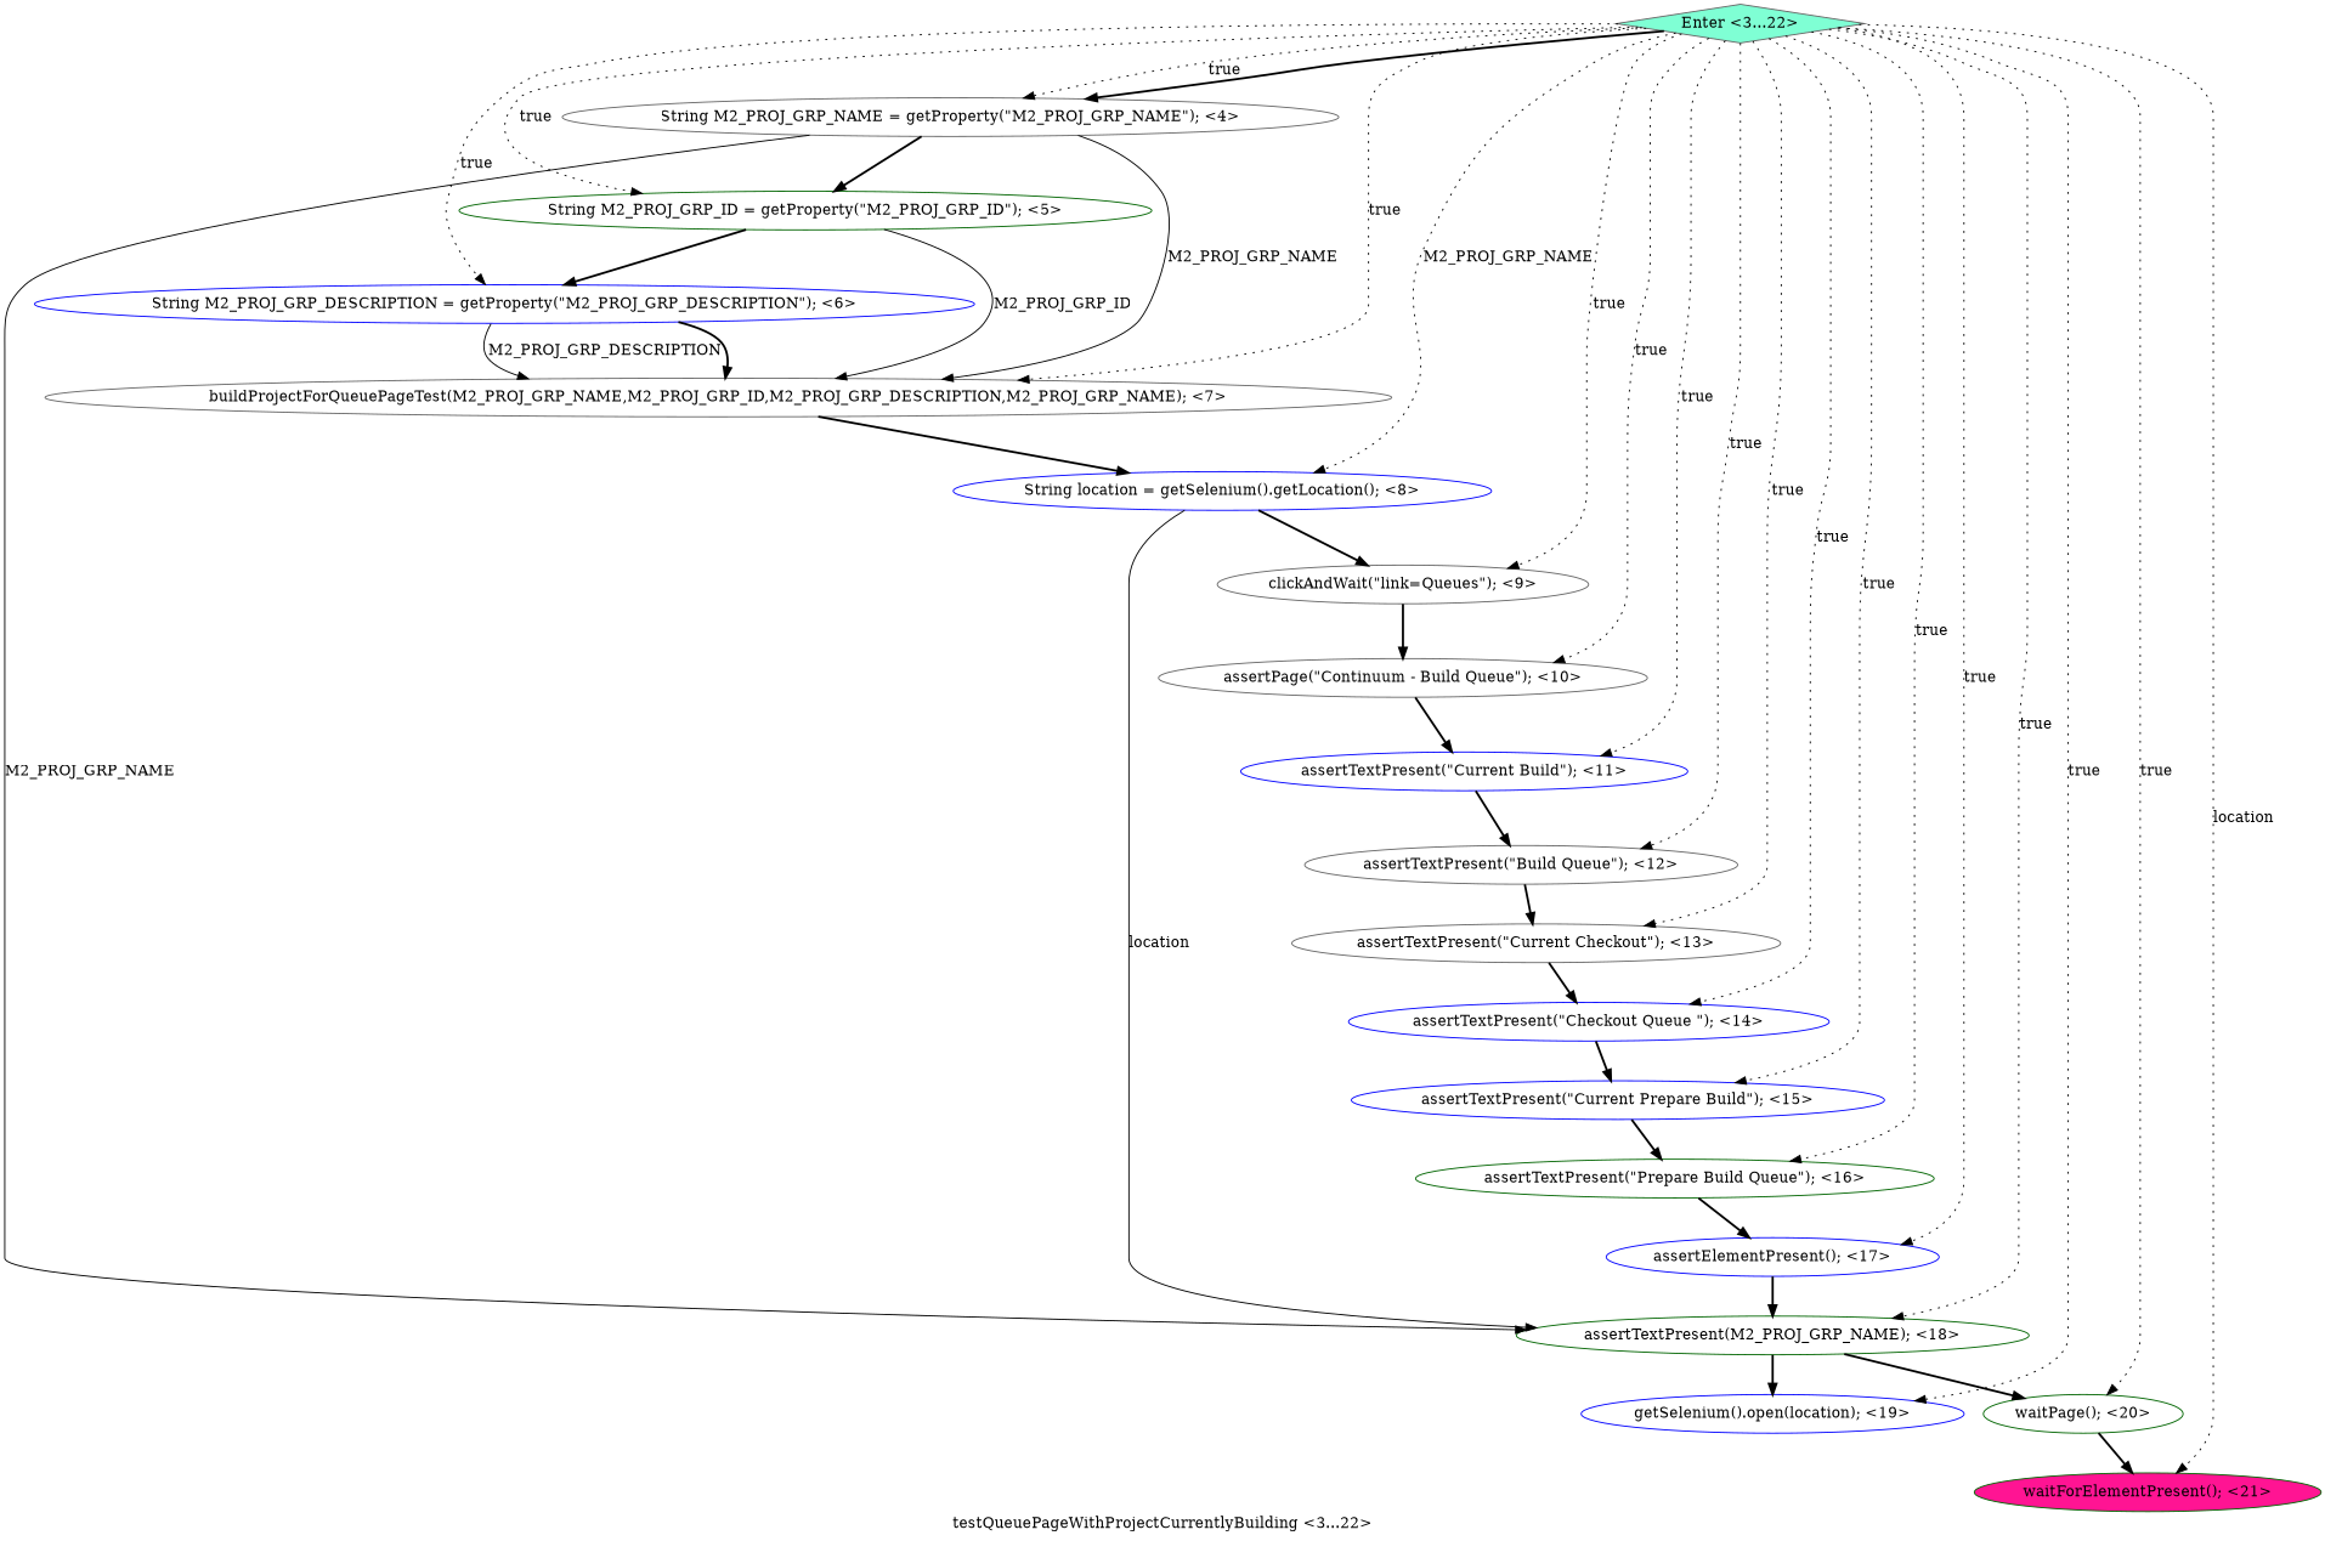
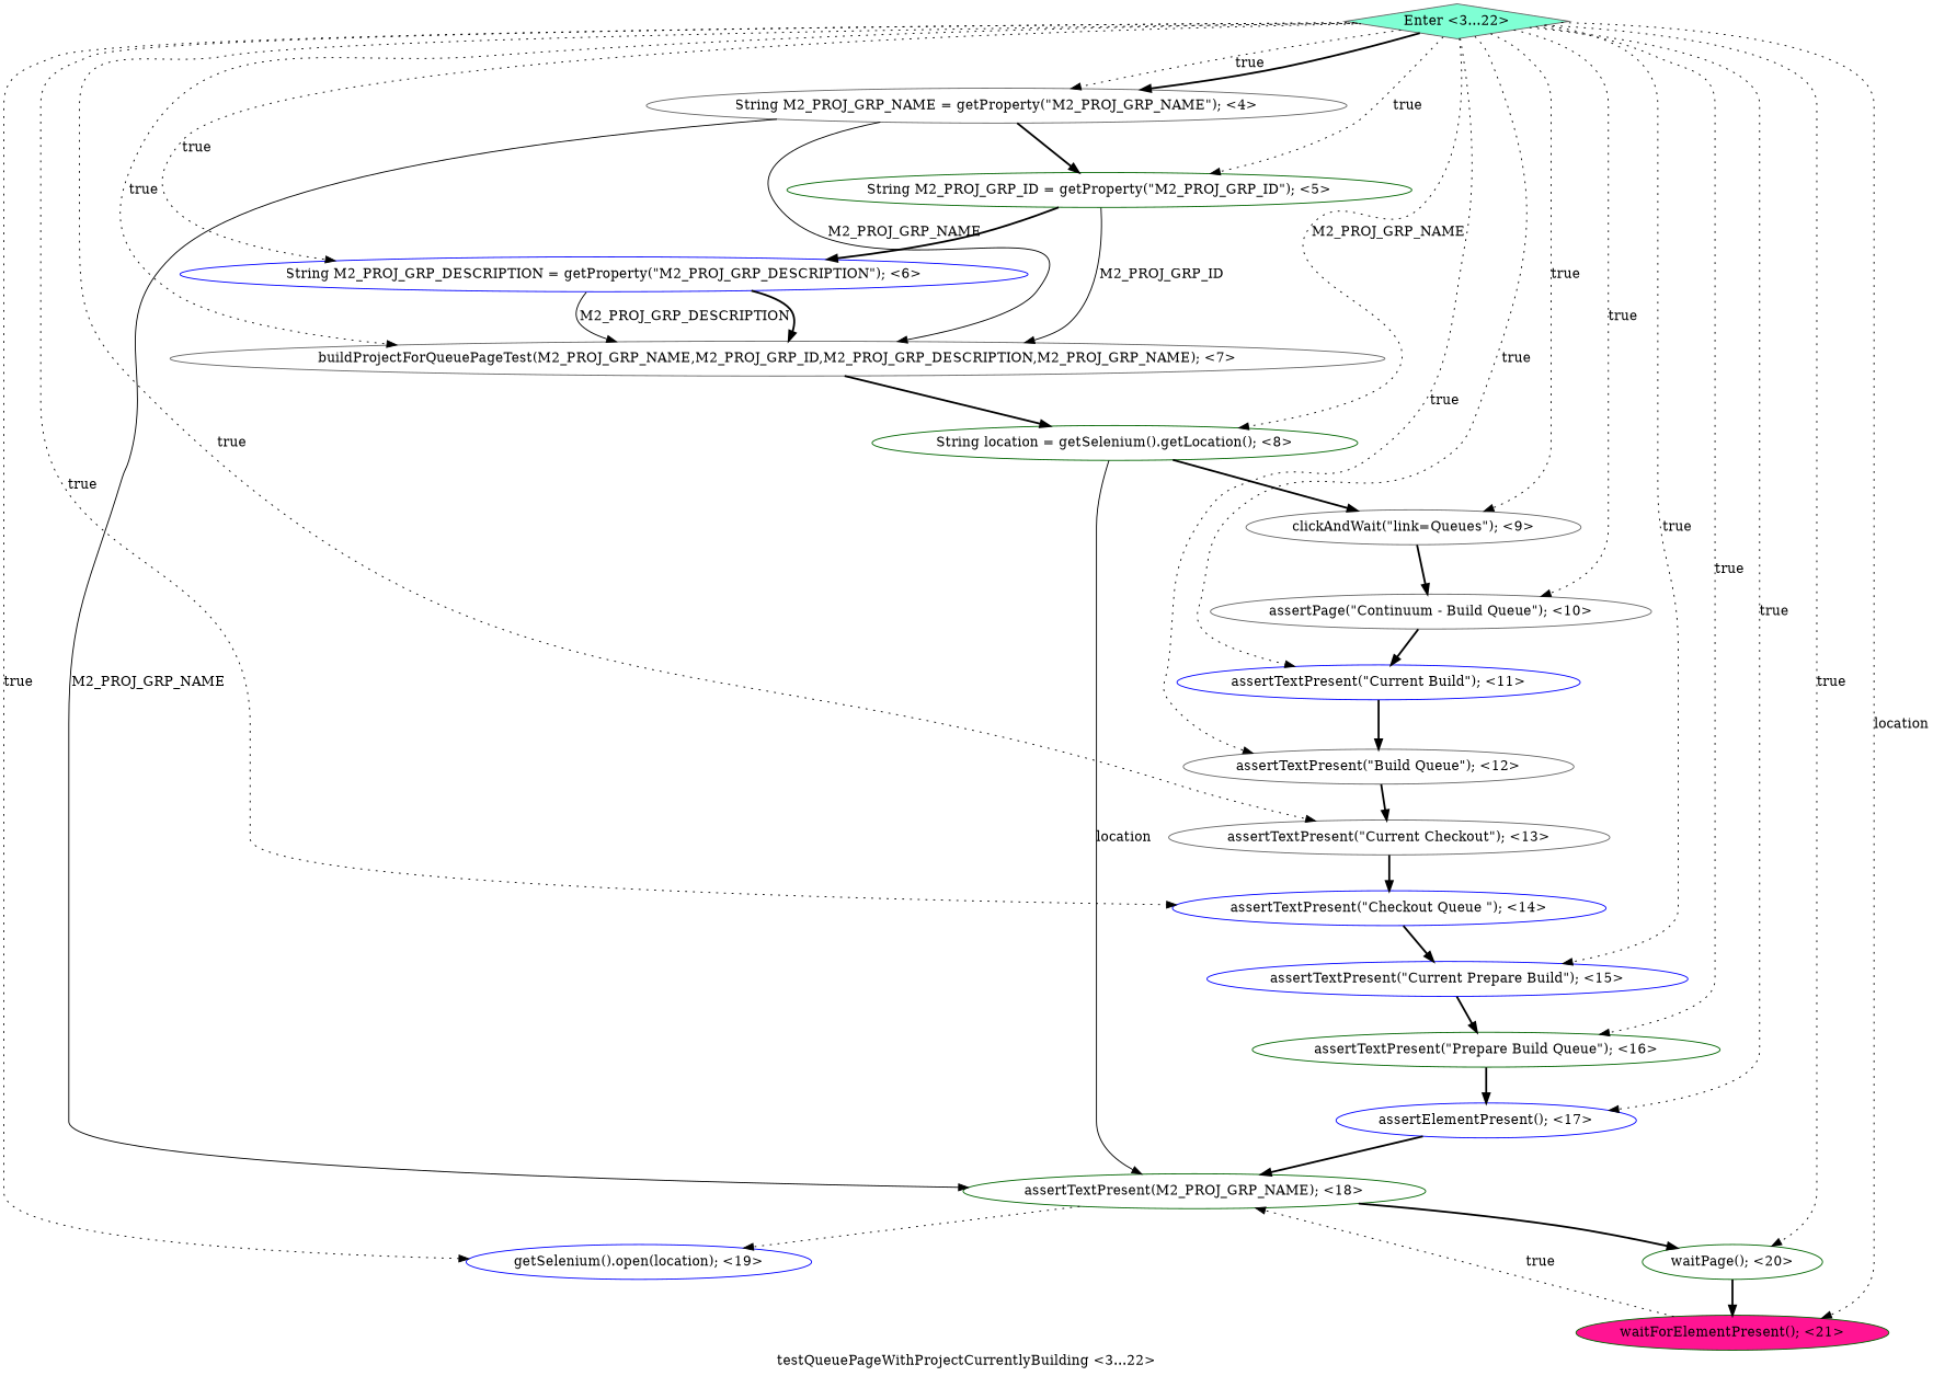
  digraph {
    label="testQueuePageWithProjectCurrentlyBuilding <3...22>"
    node [color=blue fillcolor=white shape=ellipse style=filled]
    edge [style=bold]
    n1 [color=darkgreen label="assertTextPresent(\"Prepare Build Queue\"); <16>"]
    n2 [label="assertElementPresent(); <17>"]
    n3 [color=darkgreen label="assertTextPresent(M2_PROJ_GRP_NAME); <18>"]
    n4 [label="assertTextPresent(\"Current Build\"); <11>"]
    n5 [color=gray40 label="assertTextPresent(\"Build Queue\"); <12>"]
    n6 [color=gray40 label="assertTextPresent(\"Current Checkout\"); <13>"]
    n7 [label="assertTextPresent(\"Current Prepare Build\"); <15>"]
    n8 [label="String M2_PROJ_GRP_DESCRIPTION = getProperty(\"M2_PROJ_GRP_DESCRIPTION\"); <6>"]
    n9 [color=gray40 label="buildProjectForQueuePageTest(M2_PROJ_GRP_NAME,M2_PROJ_GRP_ID,M2_PROJ_GRP_DESCRIPTION,M2_PROJ_GRP_NAME); <7>"]
-   n10 [label="String location = getSelenium().getLocation(); <8>"]
+   n10 [color=darkgreen label="String location = getSelenium().getLocation(); <8>"]
    n11 [color=gray40 label="clickAndWait(\"link=Queues\"); <9>"]
    n12 [color=gray40 label="assertPage(\"Continuum - Build Queue\"); <10>"]
    n13 [label="assertTextPresent(\"Checkout Queue \"); <14>"]
    n14 [label="getSelenium().open(location); <19>"]
    n15 [color=darkgreen label="waitPage(); <20>"]
    n16 [color=gray40 fillcolor=aquamarine label="Enter <3...22>" shape=diamond]
    n17 [color=gray40 label="String M2_PROJ_GRP_NAME = getProperty(\"M2_PROJ_GRP_NAME\"); <4>"]
    n18 [color=darkgreen fillcolor=deeppink label="waitForElementPresent(); <21>"]
    n19 [color=darkgreen label="String M2_PROJ_GRP_ID = getProperty(\"M2_PROJ_GRP_ID\"); <5>"]
    n1 -> n2
    n2 -> n3
-   n3 -> n14
+   n3 -> n14 [style=dotted]
    n3 -> n15
    n4 -> n5
    n5 -> n6
    n6 -> n13
    n7 -> n1
    n8 -> n9 [label=M2_PROJ_GRP_DESCRIPTION style=solid]
    n8 -> n9
    n9 -> n10
    n10 -> n3 [label=location style=solid]
    n10 -> n11
    n11 -> n12
    n12 -> n4
    n13 -> n7
    n15 -> n18
    n16 -> n1 [label=true style=dotted]
    n16 -> n2 [label=true style=dotted]
-   n16 -> n3 [label=true style=dotted]
+   n18 -> n3 [label=true style=dotted]
    n16 -> n4 [label=true style=dotted]
    n16 -> n5 [label=true style=dotted]
    n16 -> n6 [label=true style=dotted]
    n16 -> n7 [label=true style=dotted]
    n16 -> n8 [label=true style=dotted]
    n16 -> n9 [label=true style=dotted]
    n16 -> n10 [label=M2_PROJ_GRP_NAME style=dotted]
    n16 -> n11 [label=true style=dotted]
    n16 -> n12 [label=true style=dotted]
    n16 -> n13 [label=true style=dotted]
    n16 -> n14 [label=true style=dotted]
    n16 -> n15 [label=true style=dotted]
    n16 -> n17 [label=true style=dotted]
    n16 -> n17
    n16 -> n18 [label=location style=dotted]
    n16 -> n19 [label=true style=dotted]
    n17 -> n3 [label=M2_PROJ_GRP_NAME style=solid]
    n17 -> n9 [label=M2_PROJ_GRP_NAME style=solid]
    n17 -> n19
    n19 -> n8
    n19 -> n9 [label=M2_PROJ_GRP_ID style=solid]
  }
